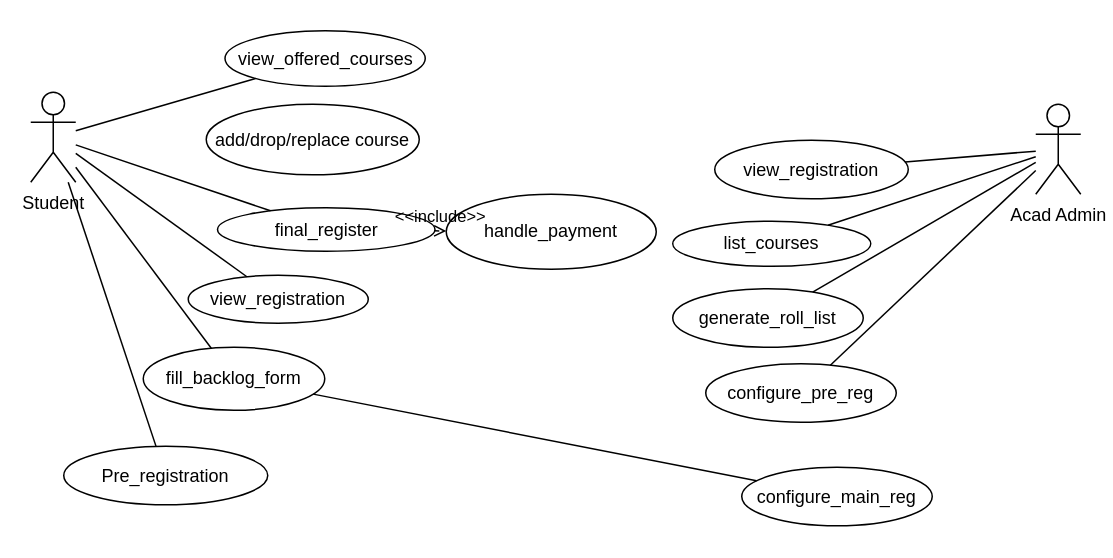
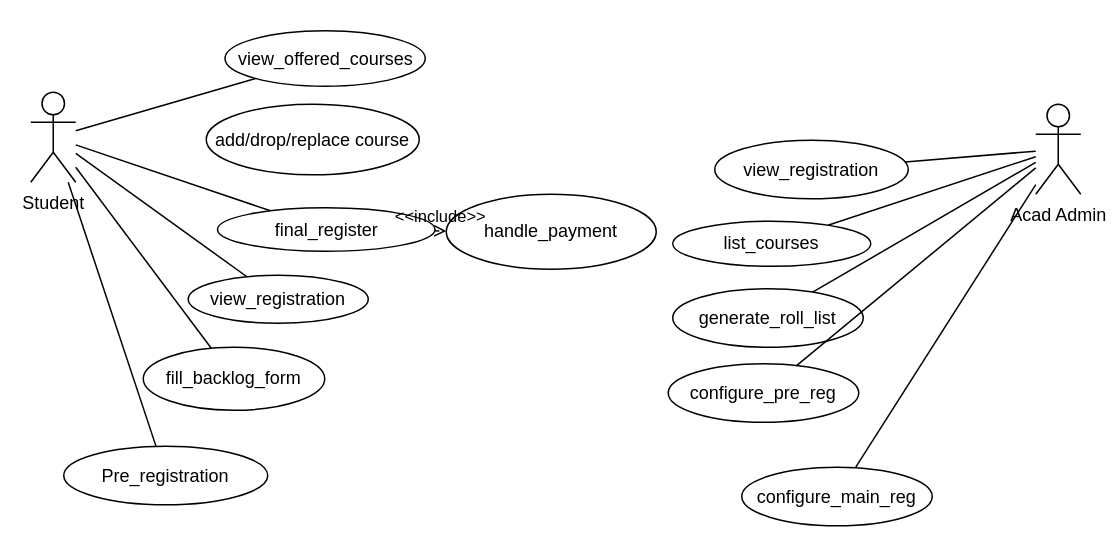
  <mxCell id="0" />
  <mxCell id="1" parent="0" />
  <mxCell id="2" value="Student" style="shape=umlActor;verticalLabelPosition=bottom;verticalAlign=top;html=1;outlineConnect=0;" parent="1" vertex="1"><mxGeometry x="20" y="61" width="30" height="60" as="geometry" /></mxCell>
  <mxCell id="3" value="Acad Admin" style="shape=umlActor;verticalLabelPosition=bottom;verticalAlign=top;html=1;outlineConnect=0;" parent="1" vertex="1"><mxGeometry x="690" y="69" width="30" height="60" as="geometry" /></mxCell>
  <mxCell id="4" value="handle_payment" style="ellipse;whiteSpace=wrap;html=1;" parent="1" vertex="1"><mxGeometry x="297" y="129" width="140" height="50" as="geometry" /></mxCell>
  <mxCell id="5" value="view_registration" style="ellipse;whiteSpace=wrap;html=1;" parent="1" vertex="1"><mxGeometry x="476" y="93" width="129" height="39" as="geometry" /></mxCell>
  <mxCell id="6" value="fill_backlog_form" style="ellipse;whiteSpace=wrap;html=1;" parent="1" vertex="1"><mxGeometry x="95" y="231" width="121" height="42" as="geometry" /></mxCell>
  <mxCell id="7" value="view_registration" style="ellipse;whiteSpace=wrap;html=1;" parent="1" vertex="1"><mxGeometry x="125" y="183" width="120" height="32" as="geometry" /></mxCell>
  <mxCell id="8" value="final_register" style="ellipse;whiteSpace=wrap;html=1;" parent="1" vertex="1"><mxGeometry x="144.5" y="138" width="145" height="29" as="geometry" /></mxCell>
  <mxCell id="9" value="add/drop/replace course" style="ellipse;whiteSpace=wrap;html=1;" parent="1" vertex="1"><mxGeometry x="137" y="69" width="142" height="47" as="geometry" /></mxCell>
  <mxCell id="10" value="view_offered_courses" style="ellipse;whiteSpace=wrap;html=1;" parent="1" vertex="1"><mxGeometry x="149.5" y="20" width="133.5" height="37" as="geometry" /></mxCell>
  <mxCell id="11" value="" style="endArrow=none;html=1;rounded=0;" parent="1" source="2" target="6" edge="1"><mxGeometry width="50" height="50" relative="1" as="geometry"><mxPoint x="518" y="138" as="sourcePoint" /><mxPoint x="568" y="88" as="targetPoint" /></mxGeometry></mxCell>
  <mxCell id="12" value="" style="endArrow=none;html=1;rounded=0;" parent="1" source="7" target="2" edge="1"><mxGeometry width="50" height="50" relative="1" as="geometry"><mxPoint x="518" y="138" as="sourcePoint" /><mxPoint x="568" y="88" as="targetPoint" /></mxGeometry></mxCell>
  <mxCell id="13" value="" style="endArrow=none;html=1;rounded=0;" parent="1" source="2" target="8" edge="1"><mxGeometry width="50" height="50" relative="1" as="geometry"><mxPoint x="518" y="138" as="sourcePoint" /><mxPoint x="568" y="88" as="targetPoint" /></mxGeometry></mxCell>
  <mxCell id="14" value="" style="endArrow=none;html=1;rounded=0;" parent="1" source="2" target="10" edge="1"><mxGeometry width="50" height="50" relative="1" as="geometry"><mxPoint x="518" y="138" as="sourcePoint" /><mxPoint x="568" y="88" as="targetPoint" /></mxGeometry></mxCell>
  <mxCell id="15" value="list_courses" style="ellipse;whiteSpace=wrap;html=1;" parent="1" vertex="1"><mxGeometry x="448" y="147" width="132" height="30" as="geometry" /></mxCell>
  <mxCell id="16" value="generate_roll_list" style="ellipse;whiteSpace=wrap;html=1;" parent="1" vertex="1"><mxGeometry x="448" y="192" width="127" height="39" as="geometry" /></mxCell>
  <mxCell id="17" value="" style="endArrow=none;html=1;rounded=0;" parent="1" source="3" target="5" edge="1"><mxGeometry width="50" height="50" relative="1" as="geometry"><mxPoint x="414" y="187" as="sourcePoint" /><mxPoint x="464" y="137" as="targetPoint" /></mxGeometry></mxCell>
  <mxCell id="18" value="" style="endArrow=none;html=1;rounded=0;" parent="1" source="3" target="15" edge="1"><mxGeometry width="50" height="50" relative="1" as="geometry"><mxPoint x="714" y="132" as="sourcePoint" /><mxPoint x="464" y="137" as="targetPoint" /></mxGeometry></mxCell>
  <mxCell id="19" value="" style="endArrow=none;html=1;rounded=0;" parent="1" source="16" target="3" edge="1"><mxGeometry width="50" height="50" relative="1" as="geometry"><mxPoint x="414" y="187" as="sourcePoint" /><mxPoint x="464" y="137" as="targetPoint" /></mxGeometry></mxCell>
  <mxCell id="20" value="Pre_registration" style="ellipse;whiteSpace=wrap;html=1;" parent="1" vertex="1"><mxGeometry x="42" y="297" width="136" height="39" as="geometry" /></mxCell>
  <mxCell id="21" value="&amp;lt;&amp;lt;include&amp;gt;&amp;gt;" style="html=1;verticalAlign=bottom;labelBackgroundColor=none;endArrow=open;endFill=0;dashed=1;rounded=0;" parent="1" source="8" target="4" edge="1"><mxGeometry width="160" relative="1" as="geometry"><mxPoint x="291" y="210" as="sourcePoint" /><mxPoint x="451" y="210" as="targetPoint" /></mxGeometry></mxCell>
  <mxCell id="22" value="" style="endArrow=none;html=1;rounded=0;" parent="1" source="20" target="2" edge="1"><mxGeometry width="50" height="50" relative="1" as="geometry"><mxPoint x="346" y="235" as="sourcePoint" /><mxPoint x="396" y="185" as="targetPoint" /></mxGeometry></mxCell>
- <mxCell id="23" value="configure_pre_reg" style="ellipse;whiteSpace=wrap;html=1;" parent="1" vertex="1"><mxGeometry x="470" y="242" width="127" height="39" as="geometry" /></mxCell>
+ <mxCell id="23" value="configure_pre_reg" style="ellipse;whiteSpace=wrap;html=1;" parent="1" vertex="1"><mxGeometry x="445" y="242" width="127" height="39" as="geometry" /></mxCell>
  <mxCell id="24" value="configure_main_reg" style="ellipse;whiteSpace=wrap;html=1;" parent="1" vertex="1"><mxGeometry x="494" y="311" width="127" height="39" as="geometry" /></mxCell>
  <mxCell id="25" value="" style="endArrow=none;html=1;rounded=0;" edge="1" parent="1" source="23" target="3"><mxGeometry width="50" height="50" relative="1" as="geometry"><mxPoint x="346" y="264" as="sourcePoint" /><mxPoint x="692" y="105" as="targetPoint" /></mxGeometry></mxCell>
- <mxCell id="26" value="" style="endArrow=none;html=1;rounded=0;" edge="1" parent="1" source="24" target="6"><mxGeometry width="50" height="50" relative="1" as="geometry"><mxPoint x="346" y="180" as="sourcePoint" /><mxPoint x="396" y="130" as="targetPoint" /></mxGeometry></mxCell>
+ <mxCell id="26" value="" style="endArrow=none;html=1;rounded=0;" edge="1" parent="1" source="24" target="3"><mxGeometry width="50" height="50" relative="1" as="geometry"><mxPoint x="346" y="180" as="sourcePoint" /><mxPoint x="396" y="130" as="targetPoint" /></mxGeometry></mxCell>
